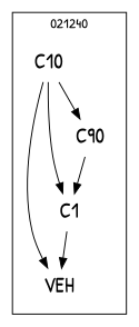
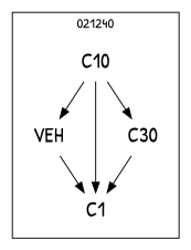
  strict digraph {
    fontname="Patrick Hand"
    node [fontname="Patrick Hand" fontsize=20 shape=plaintext]
    edge [fontname="Patrick Hand"]
    n1 [label=VEH]
    n2 [label=C1]
    n3 [label=C10]
-   n4 [label=C90]
+   n4 [label=C30]
    subgraph cluster_1 {
      label=021240
      labeldoc=t
      n1
      n2
      n3
      n4
    }
-   n2 -> n1
+   n1 -> n2
    n3 -> n1
    n3 -> n2
    n3 -> n4
    n4 -> n2
  }
